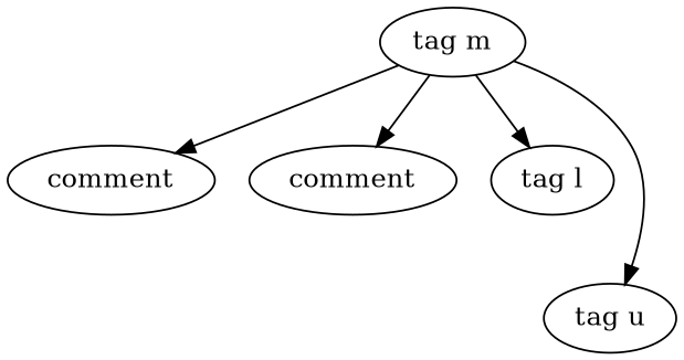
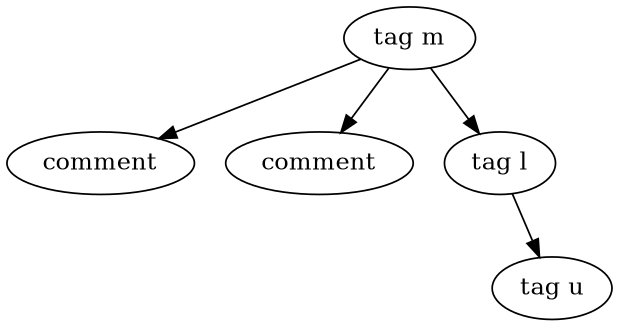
  digraph {
    n1 [label="tag m"]
    n2 [label=comment]
    n3 [label=comment]
    n4 [label="tag l"]
    n5 [label="tag u"]
    n1 -> n2
    n1 -> n3
    n1 -> n4
-   n1 -> n5
+   n4 -> n5
  }
